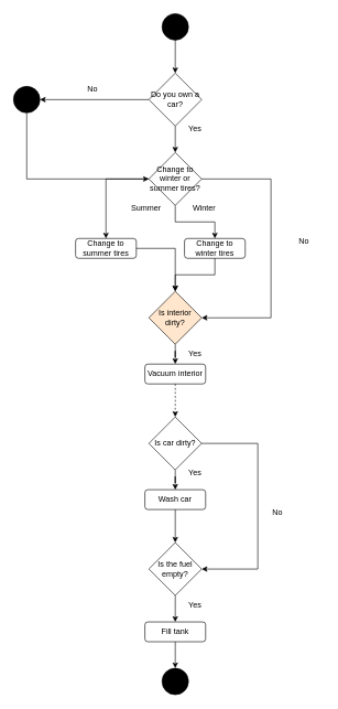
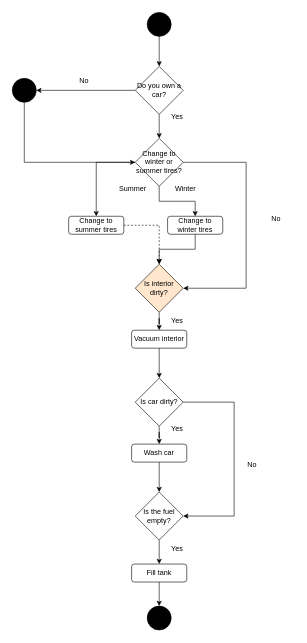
  <mxCell id="0" />
  <mxCell id="1" parent="0" />
  <mxCell id="2" style="edgeStyle=orthogonalEdgeStyle;rounded=0;orthogonalLoop=1;jettySize=auto;html=1;entryX=0.5;entryY=0;entryDx=0;entryDy=0;" parent="1" source="3" target="16" edge="1"><mxGeometry relative="1" as="geometry" /></mxCell>
  <mxCell id="3" value="" style="ellipse;whiteSpace=wrap;html=1;aspect=fixed;fillColor=#000000;" parent="1" vertex="1"><mxGeometry x="245" y="20" width="40" height="40" as="geometry" /></mxCell>
- <mxCell id="4" style="edgeStyle=orthogonalEdgeStyle;rounded=0;orthogonalLoop=1;jettySize=auto;html=1;" edge="1" parent="1" source="5" target="26"><mxGeometry relative="1" as="geometry" /></mxCell>
+ <mxCell id="4" style="edgeStyle=orthogonalEdgeStyle;rounded=0;orthogonalLoop=1;jettySize=auto;html=1;dashed=1;" edge="1" parent="1" source="5" target="26"><mxGeometry relative="1" as="geometry" /></mxCell>
  <mxCell id="5" value="Change to summer tires" style="rounded=1;whiteSpace=wrap;html=1;fillColor=none;" parent="1" vertex="1"><mxGeometry x="114" y="360" width="92" height="30" as="geometry" /></mxCell>
- <mxCell id="6" style="edgeStyle=orthogonalEdgeStyle;rounded=0;orthogonalLoop=1;jettySize=auto;html=1;entryX=0.5;entryY=0;entryDx=0;entryDy=0;dashed=1;" edge="1" parent="1" source="7" target="31"><mxGeometry relative="1" as="geometry" /></mxCell>
+ <mxCell id="6" style="edgeStyle=orthogonalEdgeStyle;rounded=0;orthogonalLoop=1;jettySize=auto;html=1;entryX=0.5;entryY=0;entryDx=0;entryDy=0;" edge="1" parent="1" source="7" target="31"><mxGeometry relative="1" as="geometry" /></mxCell>
  <mxCell id="7" value="Vacuum interior" style="rounded=1;whiteSpace=wrap;html=1;fillColor=none;" parent="1" vertex="1"><mxGeometry x="219" y="550" width="92" height="30" as="geometry" /></mxCell>
  <mxCell id="8" style="edgeStyle=orthogonalEdgeStyle;rounded=0;orthogonalLoop=1;jettySize=auto;html=1;entryX=0.5;entryY=0;entryDx=0;entryDy=0;" edge="1" parent="1" source="9" target="34"><mxGeometry relative="1" as="geometry" /></mxCell>
  <mxCell id="9" value="Wash car" style="rounded=1;whiteSpace=wrap;html=1;fillColor=none;" parent="1" vertex="1"><mxGeometry x="219" y="740" width="92" height="30" as="geometry" /></mxCell>
  <mxCell id="10" style="edgeStyle=orthogonalEdgeStyle;rounded=0;orthogonalLoop=1;jettySize=auto;html=1;" edge="1" parent="1" source="11" target="12"><mxGeometry relative="1" as="geometry" /></mxCell>
  <mxCell id="11" value="Fill tank" style="rounded=1;whiteSpace=wrap;html=1;fillColor=none;" parent="1" vertex="1"><mxGeometry x="219" y="940" width="92" height="30" as="geometry" /></mxCell>
  <mxCell id="12" value="" style="ellipse;whiteSpace=wrap;html=1;aspect=fixed;fillColor=#000000;" parent="1" vertex="1"><mxGeometry x="245" y="1010" width="40" height="40" as="geometry" /></mxCell>
  <mxCell id="13" value="Yes" style="text;html=1;strokeColor=none;fillColor=none;align=center;verticalAlign=middle;whiteSpace=wrap;rounded=0;" parent="1" vertex="1"><mxGeometry x="265" y="180" width="60" height="30" as="geometry" /></mxCell>
  <mxCell id="14" style="edgeStyle=orthogonalEdgeStyle;rounded=0;orthogonalLoop=1;jettySize=auto;html=1;entryX=0.5;entryY=0;entryDx=0;entryDy=0;" edge="1" parent="1" source="16" target="22"><mxGeometry relative="1" as="geometry" /></mxCell>
  <mxCell id="15" style="edgeStyle=orthogonalEdgeStyle;rounded=0;orthogonalLoop=1;jettySize=auto;html=1;entryX=1;entryY=0.5;entryDx=0;entryDy=0;" edge="1" parent="1" source="16" target="38"><mxGeometry relative="1" as="geometry"><mxPoint x="80" y="150" as="targetPoint" /></mxGeometry></mxCell>
  <mxCell id="16" value="Do you own a car?" style="rhombus;whiteSpace=wrap;html=1;" parent="1" vertex="1"><mxGeometry x="225" y="110" width="80" height="80" as="geometry" /></mxCell>
  <mxCell id="17" style="edgeStyle=orthogonalEdgeStyle;rounded=0;orthogonalLoop=1;jettySize=auto;html=1;" edge="1" parent="1" source="18" target="26"><mxGeometry relative="1" as="geometry" /></mxCell>
  <mxCell id="18" value="Change to winter tires" style="rounded=1;whiteSpace=wrap;html=1;fillColor=none;" vertex="1" parent="1"><mxGeometry x="279" y="360" width="92" height="30" as="geometry" /></mxCell>
  <mxCell id="19" style="edgeStyle=orthogonalEdgeStyle;rounded=0;orthogonalLoop=1;jettySize=auto;html=1;entryX=0.5;entryY=0;entryDx=0;entryDy=0;" edge="1" parent="1" source="22" target="5"><mxGeometry relative="1" as="geometry" /></mxCell>
  <mxCell id="20" style="edgeStyle=orthogonalEdgeStyle;rounded=0;orthogonalLoop=1;jettySize=auto;html=1;" edge="1" parent="1" source="22" target="18"><mxGeometry relative="1" as="geometry" /></mxCell>
  <mxCell id="21" style="edgeStyle=orthogonalEdgeStyle;rounded=0;orthogonalLoop=1;jettySize=auto;html=1;entryX=1;entryY=0.5;entryDx=0;entryDy=0;" edge="1" parent="1" source="22" target="26"><mxGeometry relative="1" as="geometry"><Array as="points"><mxPoint x="410" y="270" /><mxPoint x="410" y="480" /></Array></mxGeometry></mxCell>
  <mxCell id="22" value="Change to winter or summer tires?" style="rhombus;whiteSpace=wrap;html=1;" vertex="1" parent="1"><mxGeometry x="225" y="230" width="80" height="80" as="geometry" /></mxCell>
  <mxCell id="23" value="Summer" style="text;html=1;strokeColor=none;fillColor=none;align=center;verticalAlign=middle;whiteSpace=wrap;rounded=0;" vertex="1" parent="1"><mxGeometry x="191" y="300" width="60" height="30" as="geometry" /></mxCell>
  <mxCell id="24" value="Winter" style="text;html=1;strokeColor=none;fillColor=none;align=center;verticalAlign=middle;whiteSpace=wrap;rounded=0;" vertex="1" parent="1"><mxGeometry x="279" y="300" width="60" height="30" as="geometry" /></mxCell>
  <mxCell id="25" style="edgeStyle=orthogonalEdgeStyle;rounded=0;orthogonalLoop=1;jettySize=auto;html=1;entryX=0.5;entryY=0;entryDx=0;entryDy=0;" edge="1" parent="1" source="26" target="7"><mxGeometry relative="1" as="geometry" /></mxCell>
  <mxCell id="26" value="Is interior dirty?" style="rhombus;whiteSpace=wrap;html=1;fillColor=#ffe6cc;" vertex="1" parent="1"><mxGeometry x="225" y="440" width="80" height="80" as="geometry" /></mxCell>
  <mxCell id="27" value="No" style="text;html=1;strokeColor=none;fillColor=none;align=center;verticalAlign=middle;whiteSpace=wrap;rounded=0;" vertex="1" parent="1"><mxGeometry x="430" y="350" width="60" height="30" as="geometry" /></mxCell>
  <mxCell id="28" value="Yes" style="text;html=1;strokeColor=none;fillColor=none;align=center;verticalAlign=middle;whiteSpace=wrap;rounded=0;" vertex="1" parent="1"><mxGeometry x="265" y="520" width="60" height="30" as="geometry" /></mxCell>
  <mxCell id="29" style="edgeStyle=orthogonalEdgeStyle;rounded=0;orthogonalLoop=1;jettySize=auto;html=1;entryX=0.5;entryY=0;entryDx=0;entryDy=0;" edge="1" parent="1" source="31" target="9"><mxGeometry relative="1" as="geometry" /></mxCell>
  <mxCell id="30" style="edgeStyle=orthogonalEdgeStyle;rounded=0;orthogonalLoop=1;jettySize=auto;html=1;entryX=1;entryY=0.5;entryDx=0;entryDy=0;" edge="1" parent="1" source="31" target="34"><mxGeometry relative="1" as="geometry"><Array as="points"><mxPoint x="390" y="670" /><mxPoint x="390" y="860" /></Array></mxGeometry></mxCell>
  <mxCell id="31" value="Is car dirty?" style="rhombus;whiteSpace=wrap;html=1;" vertex="1" parent="1"><mxGeometry x="225" y="630" width="80" height="80" as="geometry" /></mxCell>
  <mxCell id="32" value="Yes" style="text;html=1;strokeColor=none;fillColor=none;align=center;verticalAlign=middle;whiteSpace=wrap;rounded=0;" vertex="1" parent="1"><mxGeometry x="265" y="700" width="60" height="30" as="geometry" /></mxCell>
  <mxCell id="33" style="edgeStyle=orthogonalEdgeStyle;rounded=0;orthogonalLoop=1;jettySize=auto;html=1;entryX=0.5;entryY=0;entryDx=0;entryDy=0;" edge="1" parent="1" source="34" target="11"><mxGeometry relative="1" as="geometry" /></mxCell>
  <mxCell id="34" value="Is the fuel empty?" style="rhombus;whiteSpace=wrap;html=1;" vertex="1" parent="1"><mxGeometry x="225" y="820" width="80" height="80" as="geometry" /></mxCell>
  <mxCell id="35" value="No" style="text;html=1;strokeColor=none;fillColor=none;align=center;verticalAlign=middle;whiteSpace=wrap;rounded=0;" vertex="1" parent="1"><mxGeometry x="390" y="760" width="60" height="30" as="geometry" /></mxCell>
  <mxCell id="36" value="Yes" style="text;html=1;strokeColor=none;fillColor=none;align=center;verticalAlign=middle;whiteSpace=wrap;rounded=0;" vertex="1" parent="1"><mxGeometry x="265" y="900" width="60" height="30" as="geometry" /></mxCell>
  <mxCell id="37" style="edgeStyle=orthogonalEdgeStyle;rounded=0;orthogonalLoop=1;jettySize=auto;html=1;entryX=0;entryY=0.5;entryDx=0;entryDy=0;" edge="1" parent="1" source="38" target="22"><mxGeometry relative="1" as="geometry"><Array as="points"><mxPoint x="40" y="270" /></Array></mxGeometry></mxCell>
  <mxCell id="38" value="" style="ellipse;whiteSpace=wrap;html=1;aspect=fixed;fillColor=#000000;" vertex="1" parent="1"><mxGeometry x="20" y="130" width="40" height="40" as="geometry" /></mxCell>
  <mxCell id="39" value="No" style="text;html=1;strokeColor=none;fillColor=none;align=center;verticalAlign=middle;whiteSpace=wrap;rounded=0;" vertex="1" parent="1"><mxGeometry x="110" y="120" width="60" height="30" as="geometry" /></mxCell>
